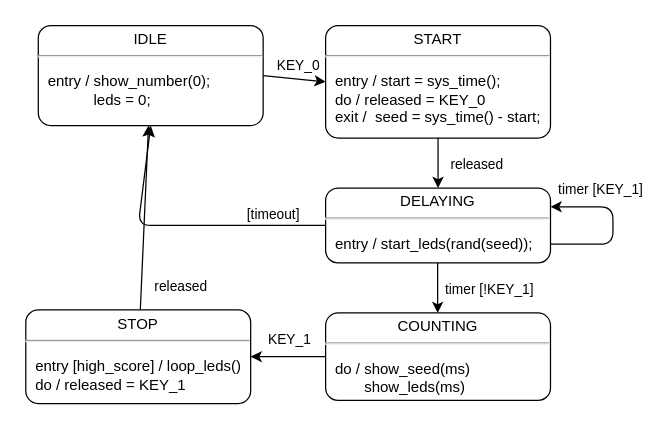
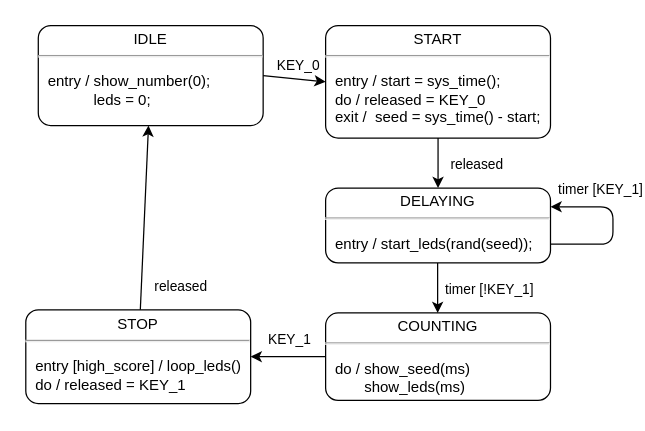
  <mxCell id="0" />
  <mxCell id="1" parent="0" />
  <mxCell id="2" value="&lt;p style=&quot;margin: 0px ; margin-top: 4px ; text-align: center&quot;&gt;IDLE&lt;/p&gt;&lt;hr&gt;&lt;p&gt;&lt;/p&gt;&lt;p style=&quot;margin: 0px ; margin-left: 8px ; text-align: left&quot;&gt;entry / show_number(0);&amp;nbsp;&lt;/p&gt;&lt;p style=&quot;margin: 0px ; margin-left: 8px ; text-align: left&quot;&gt;&lt;span&gt;&amp;nbsp; &amp;nbsp; &amp;nbsp; &amp;nbsp; &amp;nbsp; &amp;nbsp;leds = 0;&lt;/span&gt;&lt;/p&gt;" style="shape=mxgraph.sysml.simpleState;html=1;overflow=fill;whiteSpace=wrap;align=center;" vertex="1" parent="1"><mxGeometry x="30" y="20" width="180" height="80" as="geometry" /></mxCell>
  <mxCell id="3" value="&lt;p style=&quot;margin: 0px ; margin-top: 4px ; text-align: center&quot;&gt;START&lt;/p&gt;&lt;hr&gt;&lt;p&gt;&lt;/p&gt;&lt;p style=&quot;margin: 0px ; margin-left: 8px ; text-align: left&quot;&gt;entry / start = sys_time();&lt;/p&gt;&lt;p style=&quot;margin: 0px ; margin-left: 8px ; text-align: left&quot;&gt;do / released = KEY_0&lt;/p&gt;&lt;p style=&quot;margin: 0px ; margin-left: 8px ; text-align: left&quot;&gt;exit /&amp;nbsp; seed = sys_time() -&amp;nbsp;&lt;span&gt;start;&lt;/span&gt;&lt;/p&gt;" style="shape=mxgraph.sysml.simpleState;html=1;overflow=fill;whiteSpace=wrap;align=center;" vertex="1" parent="1"><mxGeometry x="260" y="20" width="180" height="90" as="geometry" /></mxCell>
  <mxCell id="4" value="" style="endArrow=classic;html=1;exitX=1;exitY=0.5;exitDx=0;exitDy=0;exitPerimeter=0;entryX=0;entryY=0.5;entryDx=0;entryDy=0;entryPerimeter=0;" edge="1" parent="1" source="2" target="3"><mxGeometry width="50" height="50" relative="1" as="geometry"><mxPoint x="150" y="200" as="sourcePoint" /><mxPoint x="200" y="150" as="targetPoint" /></mxGeometry></mxCell>
  <mxCell id="5" value="KEY_0" style="edgeLabel;html=1;align=center;verticalAlign=middle;resizable=0;points=[];" vertex="1" connectable="0" parent="4"><mxGeometry x="-0.462" relative="1" as="geometry"><mxPoint x="14.0" y="-10" as="offset" /></mxGeometry></mxCell>
  <mxCell id="6" value="&lt;p style=&quot;margin: 0px ; margin-top: 4px ; text-align: center&quot;&gt;DELAYING&lt;/p&gt;&lt;hr&gt;&lt;p&gt;&lt;/p&gt;&lt;p style=&quot;margin: 0px ; margin-left: 8px ; text-align: left&quot;&gt;entry / start_leds(rand(seed));&lt;/p&gt;" style="shape=mxgraph.sysml.simpleState;html=1;overflow=fill;whiteSpace=wrap;align=center;" vertex="1" parent="1"><mxGeometry x="260" y="150" width="180" height="60" as="geometry" /></mxCell>
  <mxCell id="7" value="" style="endArrow=classic;html=1;entryX=0.5;entryY=0;entryDx=0;entryDy=0;entryPerimeter=0;exitX=0.5;exitY=1;exitDx=0;exitDy=0;exitPerimeter=0;" edge="1" parent="1" source="3" target="6"><mxGeometry width="50" height="50" relative="1" as="geometry"><mxPoint x="90" y="280" as="sourcePoint" /><mxPoint x="140" y="230" as="targetPoint" /></mxGeometry></mxCell>
  <mxCell id="8" value="released" style="edgeLabel;html=1;align=center;verticalAlign=middle;resizable=0;points=[];" vertex="1" connectable="0" parent="7"><mxGeometry x="-0.446" y="1" relative="1" as="geometry"><mxPoint x="29" y="9" as="offset" /></mxGeometry></mxCell>
  <mxCell id="9" value="&lt;p style=&quot;margin: 0px ; margin-top: 4px ; text-align: center&quot;&gt;COUNTING&lt;/p&gt;&lt;hr&gt;&lt;p&gt;&lt;/p&gt;&lt;p style=&quot;margin: 0px ; margin-left: 8px ; text-align: left&quot;&gt;&lt;span&gt;do / show_seed(ms)&lt;/span&gt;&lt;br&gt;&lt;/p&gt;&lt;p style=&quot;margin: 0px ; margin-left: 8px ; text-align: left&quot;&gt;&amp;nbsp; &amp;nbsp; &amp;nbsp; &amp;nbsp;show_leds(ms)&lt;/p&gt;" style="shape=mxgraph.sysml.simpleState;html=1;overflow=fill;whiteSpace=wrap;align=center;" vertex="1" parent="1"><mxGeometry x="260" y="250" width="180" height="70" as="geometry" /></mxCell>
  <mxCell id="10" value="" style="endArrow=classic;html=1;entryX=0.5;entryY=0;entryDx=0;entryDy=0;entryPerimeter=0;exitX=0.5;exitY=1;exitDx=0;exitDy=0;exitPerimeter=0;" edge="1" parent="1"><mxGeometry width="50" height="50" relative="1" as="geometry"><mxPoint x="349.66" y="210" as="sourcePoint" /><mxPoint x="349.66" y="250" as="targetPoint" /></mxGeometry></mxCell>
  <mxCell id="11" value="timer [!KEY_1]" style="edgeLabel;html=1;align=center;verticalAlign=middle;resizable=0;points=[];" vertex="1" connectable="0" parent="10"><mxGeometry x="-0.446" y="1" relative="1" as="geometry"><mxPoint x="39.34" y="9" as="offset" /></mxGeometry></mxCell>
  <mxCell id="12" value="&lt;p style=&quot;margin: 0px ; margin-top: 4px ; text-align: center&quot;&gt;STOP&lt;/p&gt;&lt;hr&gt;&lt;p&gt;&lt;/p&gt;&lt;p style=&quot;margin: 0px ; margin-left: 8px ; text-align: left&quot;&gt;entry [high_score] / loop_leds()&lt;/p&gt;&lt;p style=&quot;margin: 0px ; margin-left: 8px ; text-align: left&quot;&gt;do / released = KEY_1&lt;/p&gt;" style="shape=mxgraph.sysml.simpleState;html=1;overflow=fill;whiteSpace=wrap;align=center;" vertex="1" parent="1"><mxGeometry x="20" y="247.5" width="180" height="75" as="geometry" /></mxCell>
  <mxCell id="13" value="" style="endArrow=classic;html=1;exitX=0;exitY=0.5;exitDx=0;exitDy=0;exitPerimeter=0;entryX=1;entryY=0.5;entryDx=0;entryDy=0;entryPerimeter=0;" edge="1" parent="1" source="9" target="12"><mxGeometry width="50" height="50" relative="1" as="geometry"><mxPoint x="100" y="230" as="sourcePoint" /><mxPoint x="150" y="180" as="targetPoint" /></mxGeometry></mxCell>
  <mxCell id="14" value="KEY_1" style="edgeLabel;html=1;align=center;verticalAlign=middle;resizable=0;points=[];" vertex="1" connectable="0" parent="13"><mxGeometry x="0.304" y="-1" relative="1" as="geometry"><mxPoint x="9.05" y="-14" as="offset" /></mxGeometry></mxCell>
  <mxCell id="15" value="" style="endArrow=classic;html=1;" edge="1" parent="1" source="12" target="2"><mxGeometry width="50" height="50" relative="1" as="geometry"><mxPoint x="150" y="190" as="sourcePoint" /><mxPoint x="200" y="140" as="targetPoint" /></mxGeometry></mxCell>
  <mxCell id="16" value="released" style="edgeLabel;html=1;align=center;verticalAlign=middle;resizable=0;points=[];" vertex="1" connectable="0" parent="15"><mxGeometry x="-0.556" relative="1" as="geometry"><mxPoint x="30" y="13.93" as="offset" /></mxGeometry></mxCell>
- <mxCell id="17" value="" style="endArrow=classic;html=1;exitX=0;exitY=0.5;exitDx=0;exitDy=0;exitPerimeter=0;entryX=0.5;entryY=1;entryDx=0;entryDy=0;entryPerimeter=0;" edge="1" parent="1" source="6" target="2"><mxGeometry width="50" height="50" relative="1" as="geometry"><mxPoint x="160" y="200" as="sourcePoint" /><mxPoint x="210" y="150" as="targetPoint" /><Array as="points"><mxPoint x="110" y="180" /></Array></mxGeometry></mxCell>
- <mxCell id="18" value="[timeout]" style="edgeLabel;html=1;align=center;verticalAlign=middle;resizable=0;points=[];" vertex="1" connectable="0" parent="17"><mxGeometry x="0.025" y="-1" relative="1" as="geometry"><mxPoint x="75.24" y="-9" as="offset" /></mxGeometry></mxCell>
  <mxCell id="19" value="" style="endArrow=classic;html=1;exitX=1;exitY=0.75;exitDx=0;exitDy=0;exitPerimeter=0;entryX=1;entryY=0.25;entryDx=0;entryDy=0;entryPerimeter=0;" edge="1" parent="1" source="6" target="6"><mxGeometry width="50" height="50" relative="1" as="geometry"><mxPoint x="500" y="200" as="sourcePoint" /><mxPoint x="550" y="150" as="targetPoint" /><Array as="points"><mxPoint x="490" y="195" /><mxPoint x="490" y="165" /></Array></mxGeometry></mxCell>
  <mxCell id="20" value="timer [KEY_1]" style="edgeLabel;html=1;align=center;verticalAlign=middle;resizable=0;points=[];" vertex="1" connectable="0" parent="19"><mxGeometry x="0.547" y="-1" relative="1" as="geometry"><mxPoint x="10.48" y="-14" as="offset" /></mxGeometry></mxCell>
